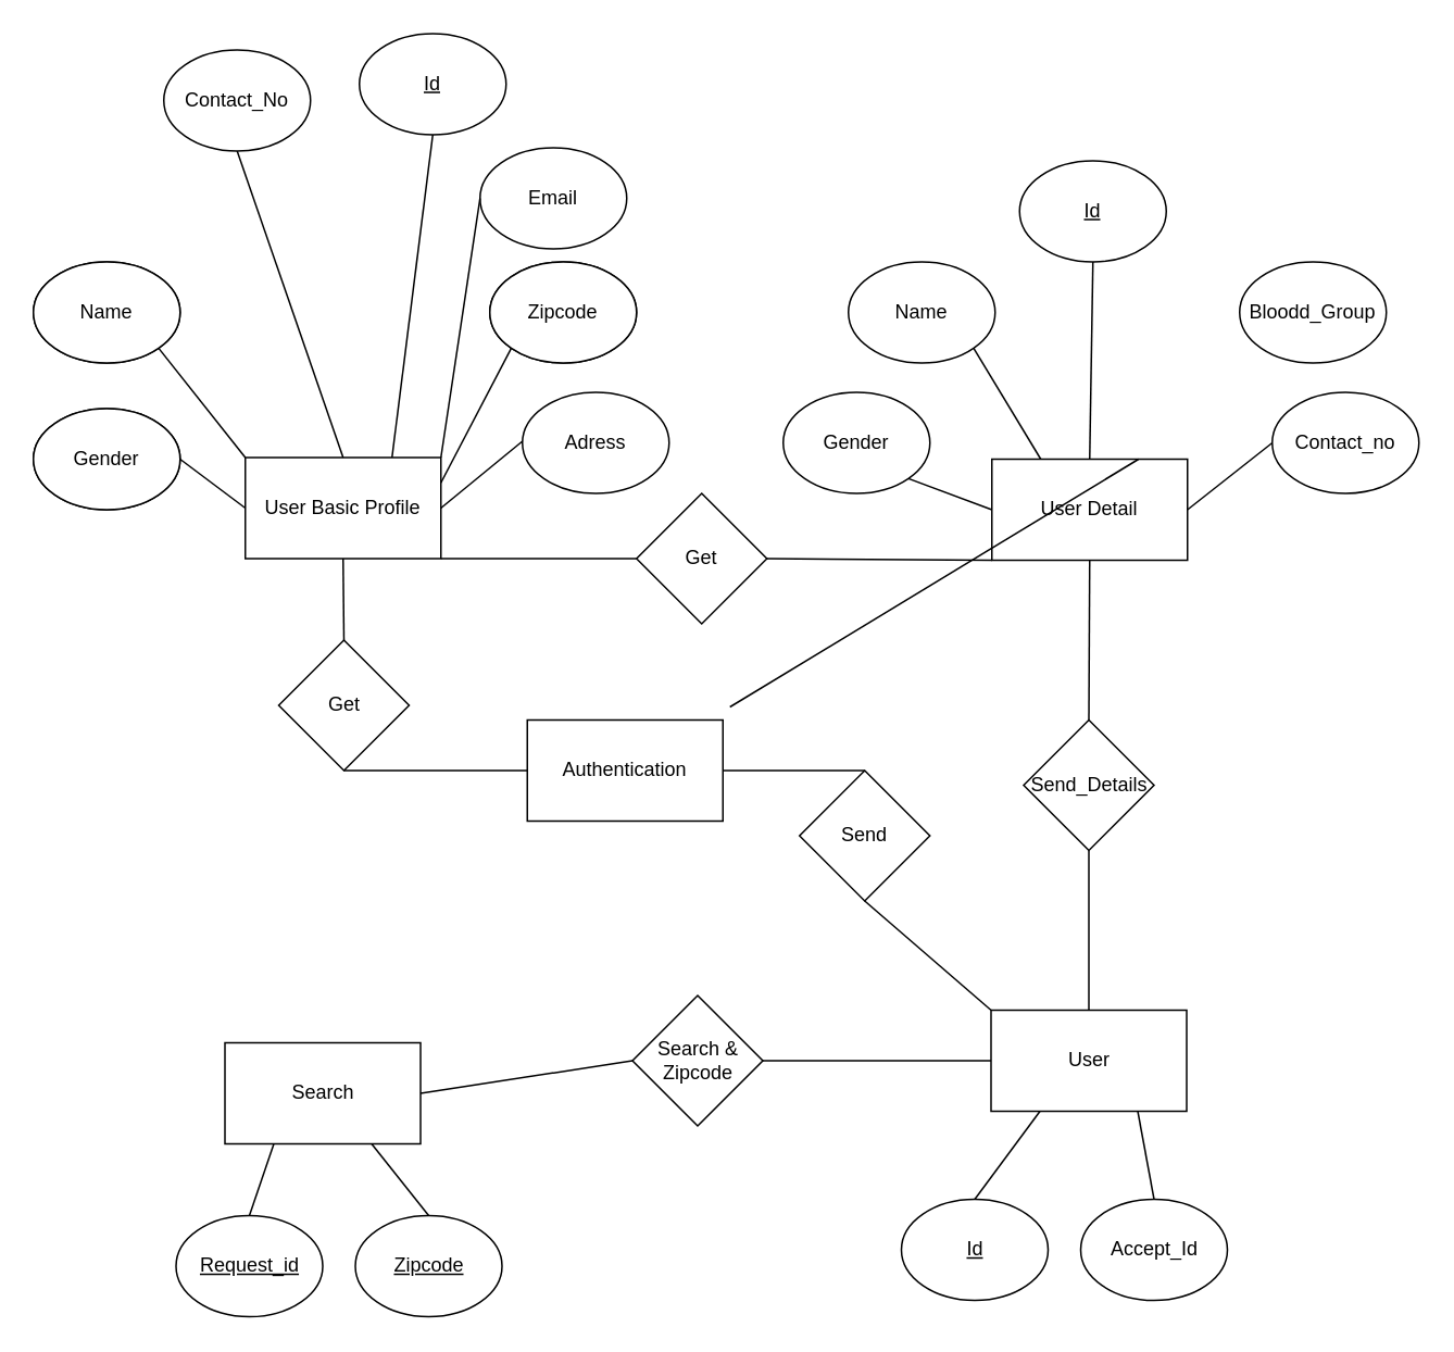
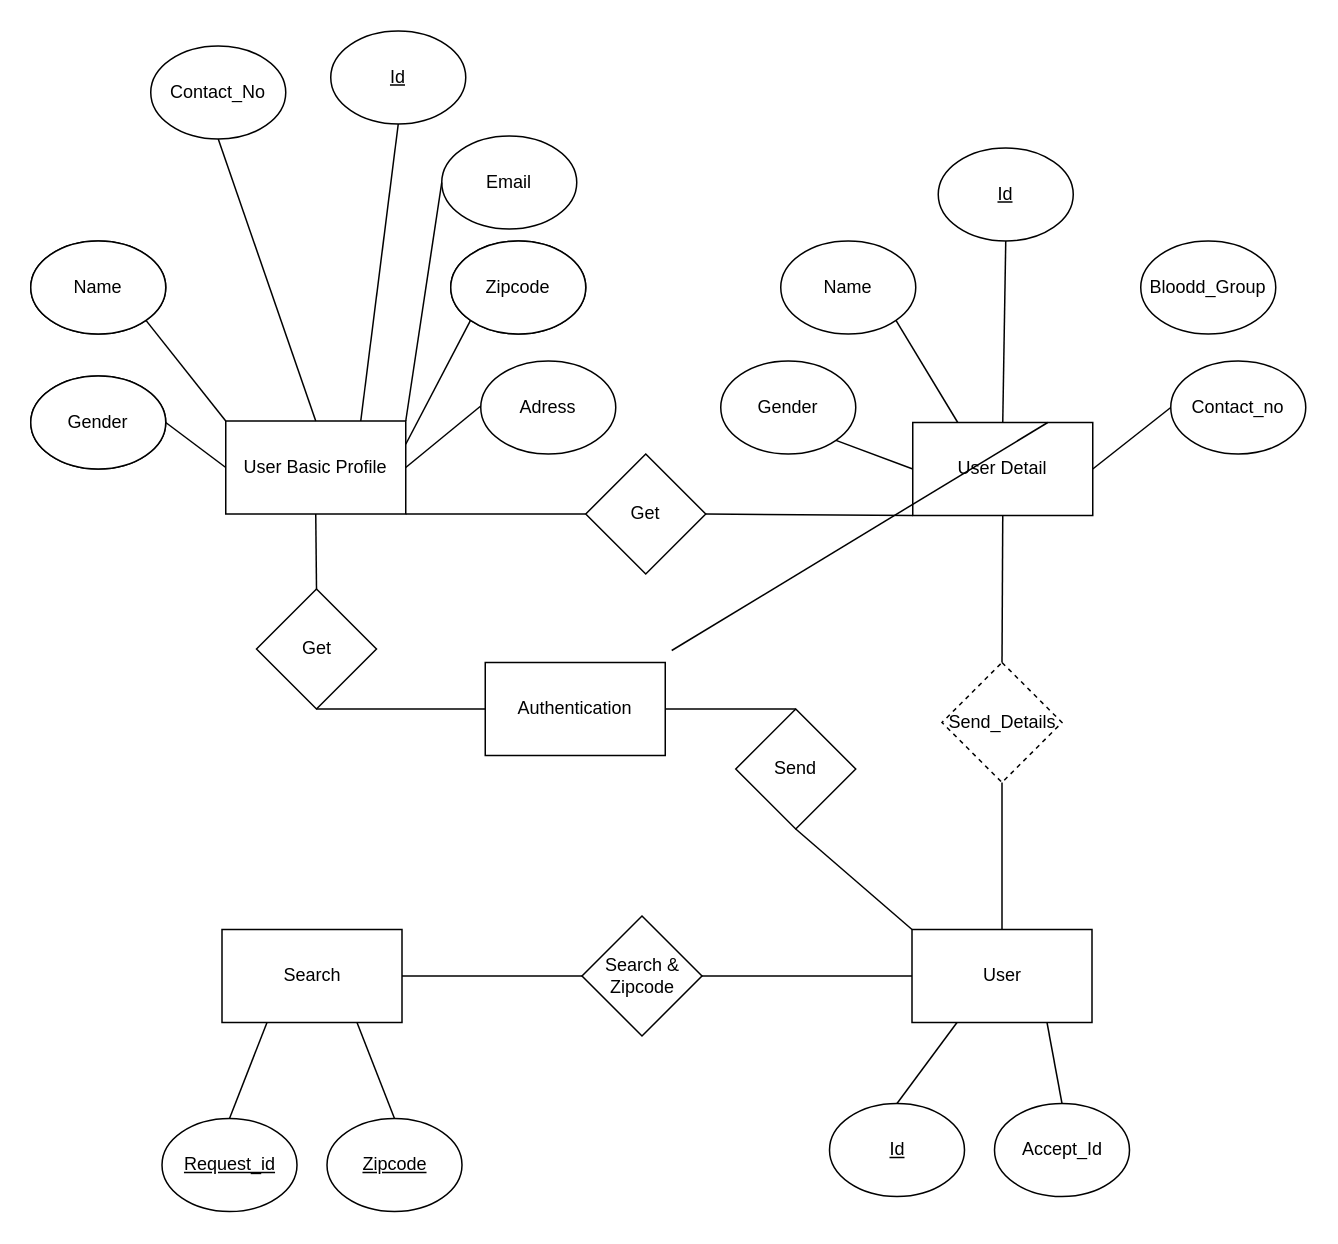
  <mxCell id="0" />
  <mxCell id="1" parent="0" />
  <mxCell id="2" value="User Basic Profile" style="rounded=0;whiteSpace=wrap;html=1;hachureGap=4;pointerEvents=0;" vertex="1" parent="1"><mxGeometry x="150" y="280" width="120" height="62" as="geometry" /></mxCell>
  <mxCell id="3" value="Gender" style="ellipse;whiteSpace=wrap;html=1;hachureGap=4;pointerEvents=0;" vertex="1" parent="1"><mxGeometry x="20" y="250" width="90" height="62" as="geometry" /></mxCell>
  <mxCell id="4" value="Name" style="ellipse;whiteSpace=wrap;html=1;hachureGap=4;pointerEvents=0;" vertex="1" parent="1"><mxGeometry x="20" y="160" width="90" height="62" as="geometry" /></mxCell>
  <mxCell id="5" value="Contact_No" style="ellipse;whiteSpace=wrap;html=1;hachureGap=4;pointerEvents=0;" vertex="1" parent="1"><mxGeometry x="100" y="30" width="90" height="62" as="geometry" /></mxCell>
  <mxCell id="6" value="&lt;u&gt;Id&lt;/u&gt;" style="ellipse;whiteSpace=wrap;html=1;hachureGap=4;pointerEvents=0;" vertex="1" parent="1"><mxGeometry x="220" y="20" width="90" height="62" as="geometry" /></mxCell>
  <mxCell id="7" value="Email" style="ellipse;whiteSpace=wrap;html=1;hachureGap=4;pointerEvents=0;" vertex="1" parent="1"><mxGeometry x="294" y="90" width="90" height="62" as="geometry" /></mxCell>
  <mxCell id="8" value="Zipcode" style="ellipse;whiteSpace=wrap;html=1;hachureGap=4;pointerEvents=0;" vertex="1" parent="1"><mxGeometry x="300" y="160" width="90" height="62" as="geometry" /></mxCell>
  <mxCell id="9" value="Adress" style="ellipse;whiteSpace=wrap;html=1;hachureGap=4;pointerEvents=0;" vertex="1" parent="1"><mxGeometry x="320" y="240" width="90" height="62" as="geometry" /></mxCell>
  <mxCell id="10" value="" style="endArrow=none;html=1;startSize=14;endSize=14;sourcePerimeterSpacing=8;targetPerimeterSpacing=8;exitX=1;exitY=0.5;exitDx=0;exitDy=0;" edge="1" parent="1" source="2"><mxGeometry width="50" height="50" relative="1" as="geometry"><mxPoint x="270" y="320" as="sourcePoint" /><mxPoint x="320" y="270" as="targetPoint" /></mxGeometry></mxCell>
  <mxCell id="11" value="" style="endArrow=none;html=1;startSize=14;endSize=14;sourcePerimeterSpacing=8;targetPerimeterSpacing=8;exitX=0;exitY=0.5;exitDx=0;exitDy=0;entryX=1;entryY=0.5;entryDx=0;entryDy=0;" edge="1" parent="1" source="2" target="3"><mxGeometry width="50" height="50" relative="1" as="geometry"><mxPoint x="70" y="380" as="sourcePoint" /><mxPoint x="120" y="330" as="targetPoint" /></mxGeometry></mxCell>
  <mxCell id="12" value="" style="endArrow=none;html=1;startSize=14;endSize=14;sourcePerimeterSpacing=8;targetPerimeterSpacing=8;entryX=0;entryY=0;entryDx=0;entryDy=0;exitX=1;exitY=1;exitDx=0;exitDy=0;" edge="1" parent="1" source="4" target="2"><mxGeometry width="50" height="50" relative="1" as="geometry"><mxPoint x="100" y="420" as="sourcePoint" /><mxPoint x="150" y="370" as="targetPoint" /></mxGeometry></mxCell>
  <mxCell id="13" value="" style="endArrow=none;html=1;startSize=14;endSize=14;sourcePerimeterSpacing=8;targetPerimeterSpacing=8;entryX=0.5;entryY=1;entryDx=0;entryDy=0;exitX=0.5;exitY=0;exitDx=0;exitDy=0;" edge="1" parent="1" source="2" target="5"><mxGeometry width="50" height="50" relative="1" as="geometry"><mxPoint x="210" y="260" as="sourcePoint" /><mxPoint x="230" y="150" as="targetPoint" /></mxGeometry></mxCell>
  <mxCell id="14" value="" style="endArrow=none;html=1;startSize=14;endSize=14;sourcePerimeterSpacing=8;targetPerimeterSpacing=8;entryX=0.5;entryY=1;entryDx=0;entryDy=0;exitX=0.75;exitY=0;exitDx=0;exitDy=0;" edge="1" parent="1" source="2" target="6"><mxGeometry width="50" height="50" relative="1" as="geometry"><mxPoint x="240" y="270" as="sourcePoint" /><mxPoint x="250" y="180" as="targetPoint" /></mxGeometry></mxCell>
  <mxCell id="15" value="" style="endArrow=none;html=1;startSize=14;endSize=14;sourcePerimeterSpacing=8;targetPerimeterSpacing=8;exitX=1;exitY=0;exitDx=0;exitDy=0;entryX=0;entryY=0.5;entryDx=0;entryDy=0;" edge="1" parent="1" source="2" target="7"><mxGeometry width="50" height="50" relative="1" as="geometry"><mxPoint x="260" y="270" as="sourcePoint" /><mxPoint x="310" y="220" as="targetPoint" /></mxGeometry></mxCell>
  <mxCell id="16" value="" style="endArrow=none;html=1;startSize=14;endSize=14;sourcePerimeterSpacing=8;targetPerimeterSpacing=8;entryX=0;entryY=1;entryDx=0;entryDy=0;exitX=1;exitY=0.25;exitDx=0;exitDy=0;" edge="1" parent="1" source="2" target="8"><mxGeometry width="50" height="50" relative="1" as="geometry"><mxPoint x="210" y="440" as="sourcePoint" /><mxPoint x="260" y="390" as="targetPoint" /></mxGeometry></mxCell>
  <mxCell id="17" value="Gender" style="ellipse;whiteSpace=wrap;html=1;hachureGap=4;pointerEvents=0;" vertex="1" parent="1"><mxGeometry x="20" y="250" width="90" height="62" as="geometry" /></mxCell>
  <mxCell id="18" value="Name" style="ellipse;whiteSpace=wrap;html=1;hachureGap=4;pointerEvents=0;" vertex="1" parent="1"><mxGeometry x="20" y="160" width="90" height="62" as="geometry" /></mxCell>
  <mxCell id="19" value="Zipcode" style="ellipse;whiteSpace=wrap;html=1;hachureGap=4;pointerEvents=0;" vertex="1" parent="1"><mxGeometry x="300" y="160" width="90" height="62" as="geometry" /></mxCell>
  <mxCell id="20" value="Contact_no" style="ellipse;whiteSpace=wrap;html=1;hachureGap=4;pointerEvents=0;" vertex="1" parent="1"><mxGeometry x="780" y="240" width="90" height="62" as="geometry" /></mxCell>
  <mxCell id="21" value="User Detail" style="rounded=0;whiteSpace=wrap;html=1;hachureGap=4;pointerEvents=0;" vertex="1" parent="1"><mxGeometry x="608" y="281" width="120" height="62" as="geometry" /></mxCell>
  <mxCell id="22" value="Gender" style="ellipse;whiteSpace=wrap;html=1;hachureGap=4;pointerEvents=0;" vertex="1" parent="1"><mxGeometry x="480" y="240" width="90" height="62" as="geometry" /></mxCell>
  <mxCell id="23" value="Name" style="ellipse;whiteSpace=wrap;html=1;hachureGap=4;pointerEvents=0;" vertex="1" parent="1"><mxGeometry x="520" y="160" width="90" height="62" as="geometry" /></mxCell>
  <mxCell id="24" value="Bloodd_Group" style="ellipse;whiteSpace=wrap;html=1;hachureGap=4;pointerEvents=0;" vertex="1" parent="1"><mxGeometry x="760" y="160" width="90" height="62" as="geometry" /></mxCell>
  <mxCell id="25" value="&lt;u&gt;Id&lt;/u&gt;" style="ellipse;whiteSpace=wrap;html=1;hachureGap=4;pointerEvents=0;" vertex="1" parent="1"><mxGeometry x="625" y="98" width="90" height="62" as="geometry" /></mxCell>
  <mxCell id="26" value="" style="endArrow=none;html=1;startSize=14;endSize=14;sourcePerimeterSpacing=8;targetPerimeterSpacing=8;entryX=1;entryY=1;entryDx=0;entryDy=0;exitX=0;exitY=0.5;exitDx=0;exitDy=0;" edge="1" parent="1" source="21" target="22"><mxGeometry width="50" height="50" relative="1" as="geometry"><mxPoint x="530" y="390" as="sourcePoint" /><mxPoint x="580" y="340" as="targetPoint" /></mxGeometry></mxCell>
  <mxCell id="27" value="" style="endArrow=none;html=1;startSize=14;endSize=14;sourcePerimeterSpacing=8;targetPerimeterSpacing=8;entryX=0.5;entryY=1;entryDx=0;entryDy=0;exitX=0.5;exitY=0;exitDx=0;exitDy=0;" edge="1" parent="1" source="21" target="25"><mxGeometry width="50" height="50" relative="1" as="geometry"><mxPoint x="660" y="230" as="sourcePoint" /><mxPoint x="710" y="180" as="targetPoint" /></mxGeometry></mxCell>
  <mxCell id="28" value="" style="endArrow=none;html=1;startSize=14;endSize=14;sourcePerimeterSpacing=8;targetPerimeterSpacing=8;entryX=1;entryY=1;entryDx=0;entryDy=0;exitX=0.25;exitY=0;exitDx=0;exitDy=0;" edge="1" parent="1" source="21" target="23"><mxGeometry width="50" height="50" relative="1" as="geometry"><mxPoint x="560" y="460" as="sourcePoint" /><mxPoint x="610" y="410" as="targetPoint" /></mxGeometry></mxCell>
  <mxCell id="29" value="" style="endArrow=none;html=1;startSize=14;endSize=14;sourcePerimeterSpacing=8;targetPerimeterSpacing=8;exitX=0.75;exitY=0;exitDx=0;exitDy=0;" edge="1" parent="1" source="21" target="50"><mxGeometry width="50" height="50" relative="1" as="geometry"><mxPoint x="710" y="270" as="sourcePoint" /><mxPoint x="760" y="220" as="targetPoint" /></mxGeometry></mxCell>
  <mxCell id="30" value="" style="endArrow=none;html=1;startSize=14;endSize=14;sourcePerimeterSpacing=8;targetPerimeterSpacing=8;entryX=0;entryY=0.5;entryDx=0;entryDy=0;exitX=1;exitY=0.5;exitDx=0;exitDy=0;" edge="1" parent="1" source="21" target="20"><mxGeometry width="50" height="50" relative="1" as="geometry"><mxPoint x="650" y="460" as="sourcePoint" /><mxPoint x="700" y="410" as="targetPoint" /></mxGeometry></mxCell>
- <mxCell id="31" value="Search" style="rounded=0;whiteSpace=wrap;html=1;hachureGap=4;pointerEvents=0;" vertex="1" parent="1"><mxGeometry x="137.5" y="639" width="120" height="62" as="geometry" /></mxCell>
+ <mxCell id="31" value="Search" style="rounded=0;whiteSpace=wrap;html=1;hachureGap=4;pointerEvents=0;" vertex="1" parent="1"><mxGeometry x="147.5" y="619" width="120" height="62" as="geometry" /></mxCell>
  <mxCell id="32" value="&lt;u&gt;Request_id&lt;/u&gt;" style="ellipse;whiteSpace=wrap;html=1;hachureGap=4;pointerEvents=0;" vertex="1" parent="1"><mxGeometry x="107.5" y="745" width="90" height="62" as="geometry" /></mxCell>
  <mxCell id="33" value="&lt;u&gt;Zipcode&lt;/u&gt;" style="ellipse;whiteSpace=wrap;html=1;hachureGap=4;pointerEvents=0;" vertex="1" parent="1"><mxGeometry x="217.5" y="745" width="90" height="62" as="geometry" /></mxCell>
  <mxCell id="34" value="" style="endArrow=none;html=1;startSize=14;endSize=14;sourcePerimeterSpacing=8;targetPerimeterSpacing=8;exitX=0.5;exitY=0;exitDx=0;exitDy=0;entryX=0.25;entryY=1;entryDx=0;entryDy=0;" edge="1" parent="1" source="32" target="31"><mxGeometry width="50" height="50" relative="1" as="geometry"><mxPoint x="17.5" y="725" as="sourcePoint" /><mxPoint x="67.5" y="675" as="targetPoint" /></mxGeometry></mxCell>
  <mxCell id="35" value="" style="endArrow=none;html=1;startSize=14;endSize=14;sourcePerimeterSpacing=8;targetPerimeterSpacing=8;exitX=0.5;exitY=0;exitDx=0;exitDy=0;entryX=0.75;entryY=1;entryDx=0;entryDy=0;" edge="1" parent="1" source="33" target="31"><mxGeometry width="50" height="50" relative="1" as="geometry"><mxPoint x="357.5" y="745" as="sourcePoint" /><mxPoint x="407.5" y="695" as="targetPoint" /></mxGeometry></mxCell>
  <mxCell id="36" value="User" style="rounded=0;whiteSpace=wrap;html=1;hachureGap=4;pointerEvents=0;" vertex="1" parent="1"><mxGeometry x="607.5" y="619" width="120" height="62" as="geometry" /></mxCell>
  <mxCell id="37" value="&lt;u&gt;Id&lt;/u&gt;" style="ellipse;whiteSpace=wrap;html=1;hachureGap=4;pointerEvents=0;" vertex="1" parent="1"><mxGeometry x="552.5" y="735" width="90" height="62" as="geometry" /></mxCell>
  <mxCell id="38" value="Accept_Id" style="ellipse;whiteSpace=wrap;html=1;hachureGap=4;pointerEvents=0;" vertex="1" parent="1"><mxGeometry x="662.5" y="735" width="90" height="62" as="geometry" /></mxCell>
  <mxCell id="39" value="" style="endArrow=none;html=1;startSize=14;endSize=14;sourcePerimeterSpacing=8;targetPerimeterSpacing=8;exitX=0.5;exitY=0;exitDx=0;exitDy=0;entryX=0.25;entryY=1;entryDx=0;entryDy=0;" edge="1" parent="1" source="37" target="36"><mxGeometry width="50" height="50" relative="1" as="geometry"><mxPoint x="497.5" y="735" as="sourcePoint" /><mxPoint x="547.5" y="685" as="targetPoint" /></mxGeometry></mxCell>
  <mxCell id="40" value="" style="endArrow=none;html=1;startSize=14;endSize=14;sourcePerimeterSpacing=8;targetPerimeterSpacing=8;entryX=0.75;entryY=1;entryDx=0;entryDy=0;exitX=0.5;exitY=0;exitDx=0;exitDy=0;" edge="1" parent="1" source="38" target="36"><mxGeometry width="50" height="50" relative="1" as="geometry"><mxPoint x="647.5" y="875" as="sourcePoint" /><mxPoint x="697.5" y="825" as="targetPoint" /></mxGeometry></mxCell>
  <mxCell id="41" value="Search &amp;amp; Zipcode" style="rhombus;whiteSpace=wrap;html=1;hachureGap=4;pointerEvents=0;" vertex="1" parent="1"><mxGeometry x="387.5" y="610" width="80" height="80" as="geometry" /></mxCell>
  <mxCell id="42" value="" style="endArrow=none;html=1;startSize=14;endSize=14;sourcePerimeterSpacing=8;targetPerimeterSpacing=8;exitX=1;exitY=0.5;exitDx=0;exitDy=0;entryX=0;entryY=0.5;entryDx=0;entryDy=0;" edge="1" parent="1" source="31" target="41"><mxGeometry width="50" height="50" relative="1" as="geometry"><mxPoint x="287.5" y="675" as="sourcePoint" /><mxPoint x="337.5" y="625" as="targetPoint" /></mxGeometry></mxCell>
  <mxCell id="43" value="" style="endArrow=none;html=1;startSize=14;endSize=14;sourcePerimeterSpacing=8;targetPerimeterSpacing=8;exitX=1;exitY=0.5;exitDx=0;exitDy=0;entryX=0;entryY=0.5;entryDx=0;entryDy=0;" edge="1" parent="1" source="41" target="36"><mxGeometry width="50" height="50" relative="1" as="geometry"><mxPoint x="487.5" y="665" as="sourcePoint" /><mxPoint x="537.5" y="615" as="targetPoint" /></mxGeometry></mxCell>
- <mxCell id="44" value="Send_Details" style="rhombus;whiteSpace=wrap;html=1;hachureGap=4;pointerEvents=0;" vertex="1" parent="1"><mxGeometry x="627.5" y="441" width="80" height="80" as="geometry" /></mxCell>
+ <mxCell id="44" value="Send_Details" style="rhombus;whiteSpace=wrap;html=1;hachureGap=4;pointerEvents=0;dashed=1;" vertex="1" parent="1"><mxGeometry x="627.5" y="441" width="80" height="80" as="geometry" /></mxCell>
  <mxCell id="45" value="" style="endArrow=none;html=1;startSize=14;endSize=14;sourcePerimeterSpacing=8;targetPerimeterSpacing=8;exitX=0.5;exitY=0;exitDx=0;exitDy=0;entryX=0.5;entryY=1;entryDx=0;entryDy=0;" edge="1" parent="1" source="36" target="44"><mxGeometry width="50" height="50" relative="1" as="geometry"><mxPoint x="717.5" y="570" as="sourcePoint" /><mxPoint x="667.5" y="520" as="targetPoint" /></mxGeometry></mxCell>
  <mxCell id="46" value="" style="endArrow=none;html=1;startSize=14;endSize=14;sourcePerimeterSpacing=8;targetPerimeterSpacing=8;entryX=0.5;entryY=1;entryDx=0;entryDy=0;exitX=0.5;exitY=0;exitDx=0;exitDy=0;" edge="1" parent="1" source="44" target="21"><mxGeometry width="50" height="50" relative="1" as="geometry"><mxPoint x="670" y="420" as="sourcePoint" /><mxPoint x="720" y="370" as="targetPoint" /></mxGeometry></mxCell>
  <mxCell id="47" value="Get" style="rhombus;whiteSpace=wrap;html=1;hachureGap=4;pointerEvents=0;" vertex="1" parent="1"><mxGeometry x="390" y="302" width="80" height="80" as="geometry" /></mxCell>
  <mxCell id="48" value="" style="endArrow=none;html=1;startSize=14;endSize=14;sourcePerimeterSpacing=8;targetPerimeterSpacing=8;exitX=1;exitY=1;exitDx=0;exitDy=0;entryX=0;entryY=0.5;entryDx=0;entryDy=0;" edge="1" parent="1" source="2" target="47"><mxGeometry width="50" height="50" relative="1" as="geometry"><mxPoint x="290" y="420" as="sourcePoint" /><mxPoint x="340" y="370" as="targetPoint" /></mxGeometry></mxCell>
  <mxCell id="49" value="" style="endArrow=none;html=1;startSize=14;endSize=14;sourcePerimeterSpacing=8;targetPerimeterSpacing=8;exitX=1;exitY=0.5;exitDx=0;exitDy=0;entryX=0;entryY=1;entryDx=0;entryDy=0;" edge="1" parent="1" source="47" target="21"><mxGeometry width="50" height="50" relative="1" as="geometry"><mxPoint x="520" y="400" as="sourcePoint" /><mxPoint x="560" y="342" as="targetPoint" /></mxGeometry></mxCell>
  <mxCell id="50" value="Authentication" style="rounded=0;whiteSpace=wrap;html=1;hachureGap=4;pointerEvents=0;" vertex="1" parent="1"><mxGeometry x="323" y="441" width="120" height="62" as="geometry" /></mxCell>
  <mxCell id="51" value="Get" style="rhombus;whiteSpace=wrap;html=1;hachureGap=4;pointerEvents=0;" vertex="1" parent="1"><mxGeometry x="170.5" y="392" width="80" height="80" as="geometry" /></mxCell>
  <mxCell id="52" value="Send" style="rhombus;whiteSpace=wrap;html=1;hachureGap=4;pointerEvents=0;" vertex="1" parent="1"><mxGeometry x="490" y="472" width="80" height="80" as="geometry" /></mxCell>
  <mxCell id="53" value="" style="endArrow=none;html=1;startSize=14;endSize=14;sourcePerimeterSpacing=8;targetPerimeterSpacing=8;entryX=0;entryY=0.5;entryDx=0;entryDy=0;exitX=0.5;exitY=1;exitDx=0;exitDy=0;" edge="1" parent="1" source="51" target="50"><mxGeometry width="50" height="50" relative="1" as="geometry"><mxPoint x="210" y="472" as="sourcePoint" /><mxPoint x="260" y="500" as="targetPoint" /></mxGeometry></mxCell>
  <mxCell id="54" value="" style="endArrow=none;html=1;startSize=14;endSize=14;sourcePerimeterSpacing=8;targetPerimeterSpacing=8;entryX=0.5;entryY=0;entryDx=0;entryDy=0;exitX=0.5;exitY=1;exitDx=0;exitDy=0;" edge="1" parent="1" source="2" target="51"><mxGeometry width="50" height="50" relative="1" as="geometry"><mxPoint x="80" y="450" as="sourcePoint" /><mxPoint x="130" y="400" as="targetPoint" /></mxGeometry></mxCell>
  <mxCell id="55" value="" style="endArrow=none;html=1;startSize=14;endSize=14;sourcePerimeterSpacing=8;targetPerimeterSpacing=8;exitX=1;exitY=0.5;exitDx=0;exitDy=0;entryX=0.5;entryY=0;entryDx=0;entryDy=0;" edge="1" parent="1" source="50" target="52"><mxGeometry width="50" height="50" relative="1" as="geometry"><mxPoint x="490" y="490" as="sourcePoint" /><mxPoint x="540" y="440" as="targetPoint" /></mxGeometry></mxCell>
  <mxCell id="56" value="" style="endArrow=none;html=1;startSize=14;endSize=14;sourcePerimeterSpacing=8;targetPerimeterSpacing=8;entryX=0.5;entryY=1;entryDx=0;entryDy=0;exitX=0;exitY=0;exitDx=0;exitDy=0;" edge="1" parent="1" source="36" target="52"><mxGeometry width="50" height="50" relative="1" as="geometry"><mxPoint x="520" y="620" as="sourcePoint" /><mxPoint x="570" y="570" as="targetPoint" /></mxGeometry></mxCell>
